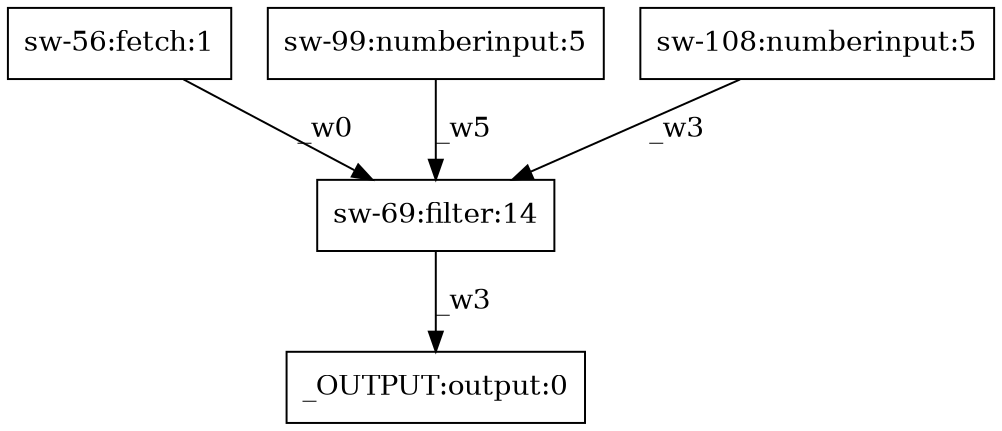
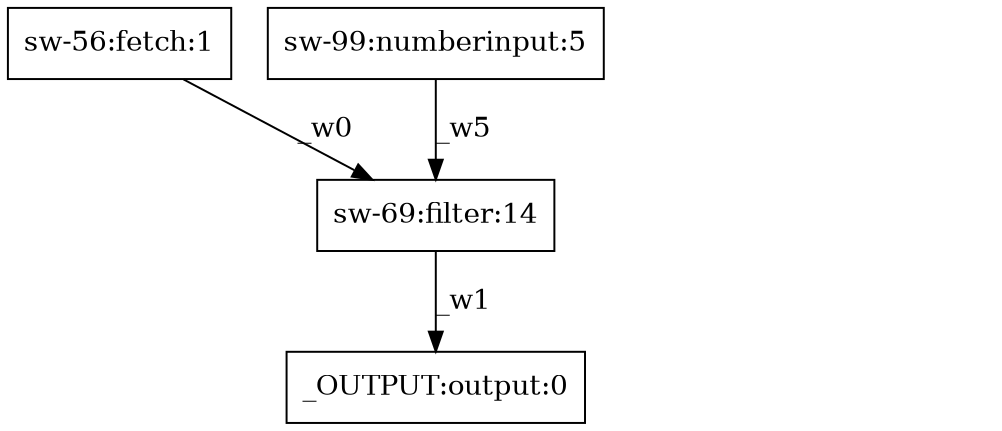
  digraph {
    node [shape=box]
    n1 [label="_OUTPUT:output:0"]
    n2 [label="sw-69:filter:14"]
    n3 [label="sw-56:fetch:1"]
    n4 [label="sw-99:numberinput:5"]
-   n5 [label="sw-108:numberinput:5"]
-   n2 -> n1 [label=_w3]
+   n2 -> n1 [label=_w1]
    n3 -> n2 [label=_w0]
    n4 -> n2 [label=_w5]
-   n5 -> n2 [label=_w3]
  }
